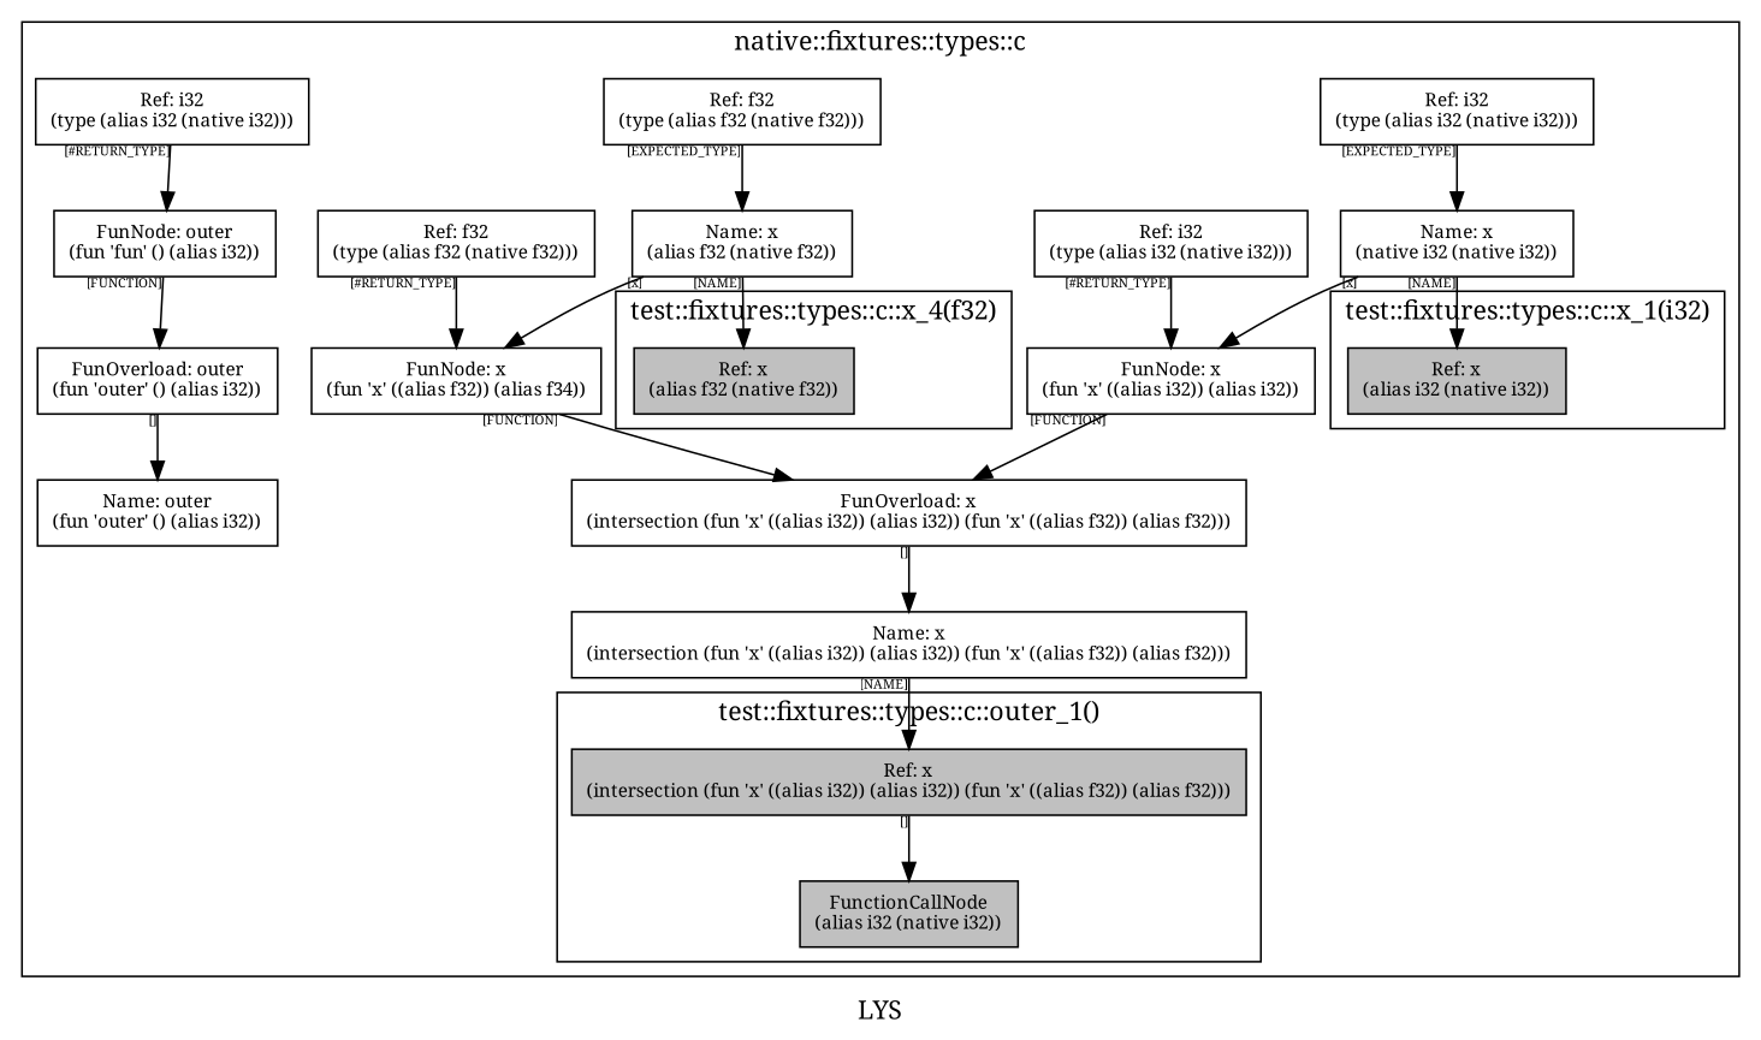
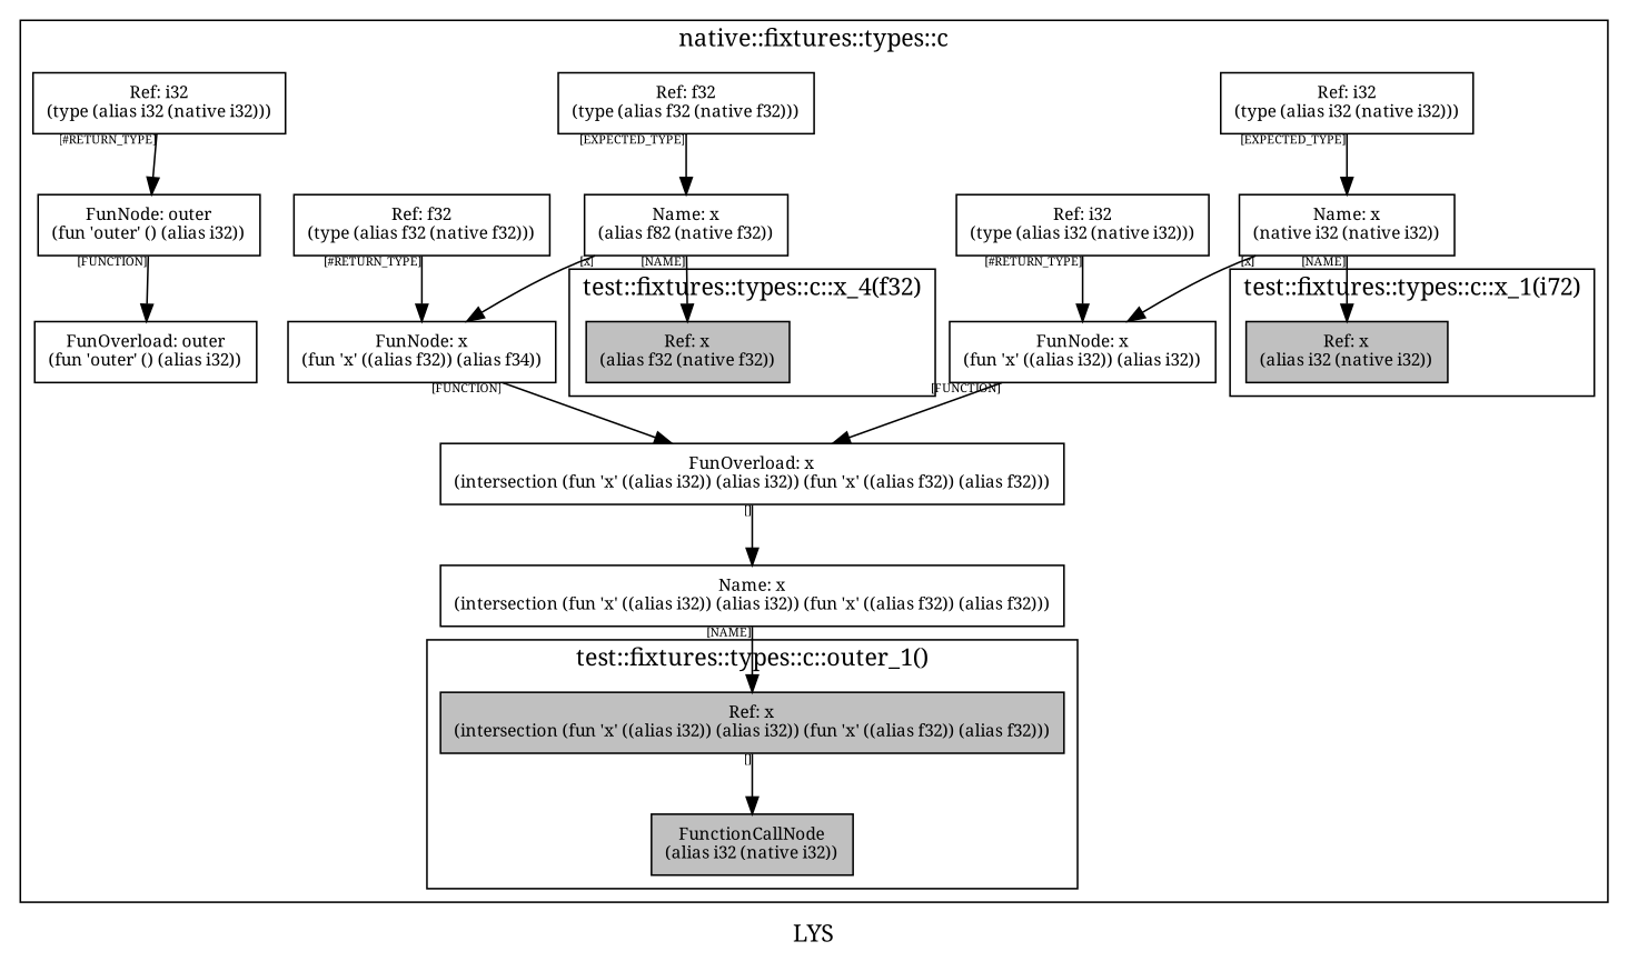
  digraph {
    fontname="Noto Serif"
    label=LYS
    node [fillcolor=grey fontname="Noto Serif" fontsize=10 shape=box]
    edge [color=black fontname="Noto Serif" fontsize=7 taillabel="[]"]
    n1 [label="Ref: x\n(alias i32 (native i32))" style=filled]
    n2 [label="Ref: x\n(alias f32 (native f32))" style=filled]
    n3 [label="FunctionCallNode\n(alias i32 (native i32))" style=filled]
    n4 [label="Ref: x\n(intersection (fun 'x' ((alias i32)) (alias i32)) (fun 'x' ((alias f32)) (alias f32)))" style=filled]
    n5 [label="FunOverload: x\n(intersection (fun 'x' ((alias i32)) (alias i32)) (fun 'x' ((alias f32)) (alias f32)))"]
    n6 [label="FunNode: x\n(fun 'x' ((alias i32)) (alias i32))"]
    n7 [label="Name: x\n(native i32 (native i32))"]
    n8 [label="Ref: i32\n(type (alias i32 (native i32)))"]
    n9 [label="Ref: i32\n(type (alias i32 (native i32)))"]
    n10 [label="FunNode: x\n(fun 'x' ((alias f32)) (alias f34))"]
-   n11 [label="Name: x\n(alias f32 (native f32))"]
+   n11 [label="Name: x\n(alias f82 (native f32))"]
    n12 [label="Ref: f32\n(type (alias f32 (native f32)))"]
    n13 [label="Ref: f32\n(type (alias f32 (native f32)))"]
    n14 [label="Name: x\n(intersection (fun 'x' ((alias i32)) (alias i32)) (fun 'x' ((alias f32)) (alias f32)))"]
    n15 [label="FunOverload: outer\n(fun 'outer' () (alias i32))"]
-   n16 [label="FunNode: outer\n(fun 'fun' () (alias i32))"]
+   n16 [label="FunNode: outer\n(fun 'outer' () (alias i32))"]
    n17 [label="Ref: i32\n(type (alias i32 (native i32)))"]
-   n18 [label="Name: outer\n(fun 'outer' () (alias i32))"]
    subgraph cluster_1 {
      label="native::fixtures::types::c"
      n5
      n6
      n7
      n8
      n9
      n10
      n11
      n12
      n13
      n14
      n15
      n16
      n17
-     n18
      subgraph cluster_2 {
-       label="test::fixtures::types::c::x_1(i32)"
+       label="test::fixtures::types::c::x_1(i72)"
        rankdir=TB
        n1
      }
      subgraph cluster_3 {
        label="test::fixtures::types::c::x_4(f32)"
        rankdir=TB
        n2
      }
      subgraph cluster_4 {
        label="test::fixtures::types::c::outer_1()"
        rankdir=TB
        n3
        n4
      }
    }
    n4 -> n3
    n5 -> n14
    n6 -> n5 [taillabel="[FUNCTION]"]
    n7 -> n1 [taillabel="[NAME]"]
    n7 -> n6 [taillabel="[x]"]
    n8 -> n7 [taillabel="[EXPECTED_TYPE]"]
    n9 -> n6 [taillabel="[#RETURN_TYPE]"]
    n10 -> n5 [taillabel="[FUNCTION]"]
    n11 -> n2 [taillabel="[NAME]"]
    n11 -> n10 [taillabel="[x]"]
    n12 -> n11 [taillabel="[EXPECTED_TYPE]"]
    n13 -> n10 [taillabel="[#RETURN_TYPE]"]
    n14 -> n4 [taillabel="[NAME]"]
-   n15 -> n18
    n16 -> n15 [taillabel="[FUNCTION]"]
    n17 -> n16 [taillabel="[#RETURN_TYPE]"]
  }
